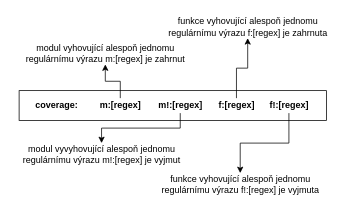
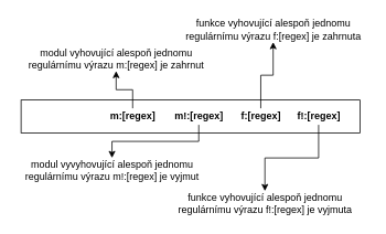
  <mxCell id="0" />
  <mxCell id="1" parent="0" />
  <mxCell id="2" value="" style="rounded=0;whiteSpace=wrap;html=1;" vertex="1" parent="1"><mxGeometry x="25" y="120" width="410" height="40" as="geometry" /></mxCell>
- <mxCell id="3" value="coverage:" style="text;html=1;resizable=0;autosize=1;align=center;verticalAlign=middle;points=[];fillColor=none;strokeColor=none;rounded=0;fontStyle=1" vertex="1" parent="1"><mxGeometry x="40" y="130" width="70" height="20" as="geometry" /></mxCell>
  <mxCell id="4" style="edgeStyle=orthogonalEdgeStyle;rounded=0;orthogonalLoop=1;jettySize=auto;html=1;" edge="1" parent="1" source="5" target="12"><mxGeometry relative="1" as="geometry" /></mxCell>
  <mxCell id="5" value="m:[regex]" style="text;html=1;resizable=0;autosize=1;align=center;verticalAlign=middle;points=[];fillColor=none;strokeColor=none;rounded=0;fontStyle=1" vertex="1" parent="1"><mxGeometry x="125" y="130" width="70" height="20" as="geometry" /></mxCell>
  <mxCell id="6" style="edgeStyle=orthogonalEdgeStyle;rounded=0;orthogonalLoop=1;jettySize=auto;html=1;" edge="1" parent="1" source="7" target="13"><mxGeometry relative="1" as="geometry" /></mxCell>
  <mxCell id="7" value="m!:[regex]" style="text;html=1;resizable=0;autosize=1;align=center;verticalAlign=middle;points=[];fillColor=none;strokeColor=none;rounded=0;fontStyle=1" vertex="1" parent="1"><mxGeometry x="205" y="130" width="70" height="20" as="geometry" /></mxCell>
  <mxCell id="8" style="edgeStyle=orthogonalEdgeStyle;rounded=0;orthogonalLoop=1;jettySize=auto;html=1;" edge="1" parent="1" source="9" target="15"><mxGeometry relative="1" as="geometry" /></mxCell>
  <mxCell id="9" value="f!:[regex]" style="text;html=1;resizable=0;autosize=1;align=center;verticalAlign=middle;points=[];fillColor=none;strokeColor=none;rounded=0;fontStyle=1" vertex="1" parent="1"><mxGeometry x="350" y="130" width="70" height="20" as="geometry" /></mxCell>
  <mxCell id="10" style="edgeStyle=orthogonalEdgeStyle;rounded=0;orthogonalLoop=1;jettySize=auto;html=1;" edge="1" parent="1" source="11" target="14"><mxGeometry relative="1" as="geometry" /></mxCell>
  <mxCell id="11" value="f:[regex]" style="text;html=1;resizable=0;autosize=1;align=center;verticalAlign=middle;points=[];fillColor=none;strokeColor=none;rounded=0;fontStyle=1" vertex="1" parent="1"><mxGeometry x="285" y="130" width="60" height="20" as="geometry" /></mxCell>
  <mxCell id="12" value="modul vyhovující alespoň jednomu&lt;br&gt;regulárnímu výrazu m:[regex] je zahrnut" style="text;html=1;resizable=0;autosize=1;align=center;verticalAlign=middle;points=[];fillColor=none;strokeColor=none;rounded=0;" vertex="1" parent="1"><mxGeometry x="25" y="55" width="230" height="30" as="geometry" /></mxCell>
  <mxCell id="13" value="modul vyvyhovující alespoň jednomu&lt;br&gt;regulárnímu výrazu m!:[regex] je vyjmut" style="text;html=1;resizable=0;autosize=1;align=center;verticalAlign=middle;points=[];fillColor=none;strokeColor=none;rounded=0;" vertex="1" parent="1"><mxGeometry x="20" y="190" width="230" height="30" as="geometry" /></mxCell>
  <mxCell id="14" value="funkce vyhovující alespoň jednomu&lt;br&gt;regulárnímu výrazu f:[regex] je zahrnuta" style="text;html=1;resizable=0;autosize=1;align=center;verticalAlign=middle;points=[];fillColor=none;strokeColor=none;rounded=0;" vertex="1" parent="1"><mxGeometry x="215" y="20" width="230" height="30" as="geometry" /></mxCell>
  <mxCell id="15" value="funkce vyhovující alespoň jednomu&lt;br&gt;regulárnímu výrazu f!:[regex] je vyjmuta" style="text;html=1;resizable=0;autosize=1;align=center;verticalAlign=middle;points=[];fillColor=none;strokeColor=none;rounded=0;" vertex="1" parent="1"><mxGeometry x="205" y="230" width="230" height="30" as="geometry" /></mxCell>
